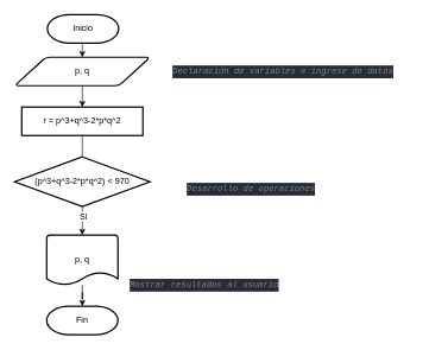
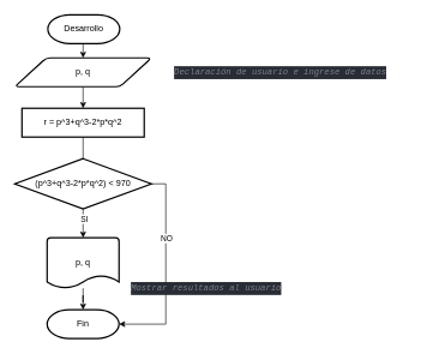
  <mxCell id="0" />
  <mxCell id="1" parent="0" />
  <mxCell id="2" style="edgeStyle=orthogonalEdgeStyle;rounded=0;orthogonalLoop=1;jettySize=auto;html=1;exitX=0.5;exitY=1;exitDx=0;exitDy=0;exitPerimeter=0;entryX=0.5;entryY=0;entryDx=0;entryDy=0;" edge="1" parent="1" source="3" target="5"><mxGeometry relative="1" as="geometry" /></mxCell>
- <mxCell id="3" value="Inicio" style="strokeWidth=2;html=1;shape=mxgraph.flowchart.terminator;whiteSpace=wrap;" vertex="1" parent="1"><mxGeometry x="66" y="20" width="100" height="40" as="geometry" /></mxCell>
+ <mxCell id="3" value="Desarrollo" style="strokeWidth=2;html=1;shape=mxgraph.flowchart.terminator;whiteSpace=wrap;" vertex="1" parent="1"><mxGeometry x="66" y="20" width="100" height="40" as="geometry" /></mxCell>
  <mxCell id="4" style="edgeStyle=orthogonalEdgeStyle;rounded=0;orthogonalLoop=1;jettySize=auto;html=1;exitX=0.5;exitY=1;exitDx=0;exitDy=0;entryX=0.5;entryY=0;entryDx=0;entryDy=0;" edge="1" parent="1" source="5" target="18"><mxGeometry relative="1" as="geometry"><mxPoint x="115" y="150" as="targetPoint" /></mxGeometry></mxCell>
  <mxCell id="5" value="p, q" style="shape=parallelogram;html=1;strokeWidth=2;perimeter=parallelogramPerimeter;whiteSpace=wrap;rounded=1;arcSize=12;size=0.23;" vertex="1" parent="1"><mxGeometry x="20" y="80" width="190" height="40" as="geometry" /></mxCell>
  <mxCell id="6" value="Fin" style="strokeWidth=2;html=1;shape=mxgraph.flowchart.terminator;whiteSpace=wrap;" vertex="1" parent="1"><mxGeometry x="65" y="430" width="100" height="40" as="geometry" /></mxCell>
  <mxCell id="7" style="edgeStyle=orthogonalEdgeStyle;rounded=0;orthogonalLoop=1;jettySize=auto;html=1;exitX=0.5;exitY=1;exitDx=0;exitDy=0;exitPerimeter=0;entryX=0.5;entryY=0;entryDx=0;entryDy=0;entryPerimeter=0;" edge="1" parent="1" source="11" target="16"><mxGeometry relative="1" as="geometry"><mxPoint x="-4" y="400" as="targetPoint" /></mxGeometry></mxCell>
  <mxCell id="8" value="SI" style="edgeLabel;html=1;align=center;verticalAlign=middle;resizable=0;points=[];" vertex="1" connectable="0" parent="7"><mxGeometry x="-0.349" y="1" relative="1" as="geometry"><mxPoint as="offset" /></mxGeometry></mxCell>
+ <mxCell id="9" style="edgeStyle=orthogonalEdgeStyle;rounded=0;orthogonalLoop=1;jettySize=auto;html=1;exitX=1;exitY=0.5;exitDx=0;exitDy=0;exitPerimeter=0;entryX=1;entryY=0.5;entryDx=0;entryDy=0;entryPerimeter=0;" edge="1" parent="1" source="11" target="6"><mxGeometry relative="1" as="geometry"><mxPoint x="222" y="425" as="targetPoint" /><Array as="points"><mxPoint x="230" y="255" /><mxPoint x="230" y="450" /></Array></mxGeometry></mxCell>
+ <mxCell id="10" value="NO" style="edgeLabel;html=1;align=center;verticalAlign=middle;resizable=0;points=[];" vertex="1" connectable="0" parent="9"><mxGeometry x="-0.323" relative="1" as="geometry"><mxPoint as="offset" /></mxGeometry></mxCell>
  <mxCell id="11" value="(p^3+q^3-2*p*q^2) &amp;lt; 970" style="strokeWidth=2;html=1;shape=mxgraph.flowchart.decision;whiteSpace=wrap;" vertex="1" parent="1"><mxGeometry x="20" y="220" width="190" height="70" as="geometry" /></mxCell>
  <mxCell id="12" value="&lt;div style=&quot;font-style: normal; font-variant-caps: normal; font-weight: normal; letter-spacing: normal; text-align: start; text-indent: 0px; text-transform: none; word-spacing: 0px; -webkit-text-stroke-width: 0px; text-decoration: none; color: rgb(171, 178, 191); background-color: rgb(40, 44, 52); font-family: &amp;quot;Fira Code&amp;quot;, &amp;quot;Menlo for Powerline&amp;quot;, Menlo, Monaco, &amp;quot;Courier New&amp;quot;, monospace; font-size: 12px; line-height: 18px;&quot;&gt;&lt;div&gt;&lt;span style=&quot;color: rgb(127, 132, 142); font-style: italic;&quot;&gt;Mostrar resultados al usuario&lt;/span&gt;&lt;/div&gt;&lt;/div&gt;" style="text;whiteSpace=wrap;html=1;" vertex="1" parent="1"><mxGeometry x="180" y="385" width="240" height="30" as="geometry" /></mxCell>
- <mxCell id="13" value="&lt;div style=&quot;font-style: normal; font-variant-caps: normal; font-weight: normal; letter-spacing: normal; text-align: start; text-indent: 0px; text-transform: none; word-spacing: 0px; -webkit-text-stroke-width: 0px; text-decoration: none; color: rgb(171, 178, 191); background-color: rgb(40, 44, 52); font-family: &amp;quot;Fira Code&amp;quot;, &amp;quot;Menlo for Powerline&amp;quot;, Menlo, Monaco, &amp;quot;Courier New&amp;quot;, monospace; font-size: 12px; line-height: 18px;&quot;&gt;&lt;div&gt;&lt;span style=&quot;color: rgb(127, 132, 142); font-style: italic;&quot;&gt;Desarrollo de operaciones&lt;/span&gt;&lt;/div&gt;&lt;/div&gt;" style="text;whiteSpace=wrap;html=1;" vertex="1" parent="1"><mxGeometry x="260" y="250" width="210" height="30" as="geometry" /></mxCell>
- <mxCell id="14" value="&lt;meta charset=&quot;utf-8&quot;&gt;&lt;div style=&quot;font-style: normal; font-variant-caps: normal; font-weight: normal; letter-spacing: normal; text-align: start; text-indent: 0px; text-transform: none; word-spacing: 0px; -webkit-text-stroke-width: 0px; text-decoration: none; color: rgb(171, 178, 191); background-color: rgb(40, 44, 52); font-family: &amp;quot;Fira Code&amp;quot;, &amp;quot;Menlo for Powerline&amp;quot;, Menlo, Monaco, &amp;quot;Courier New&amp;quot;, monospace; font-size: 12px; line-height: 18px;&quot;&gt;&lt;div&gt;&lt;span style=&quot;color: rgb(127, 132, 142); font-style: italic;&quot;&gt;Declaración de variables e ingrese de datos&lt;/span&gt;&lt;/div&gt;&lt;/div&gt;" style="text;whiteSpace=wrap;html=1;" vertex="1" parent="1"><mxGeometry x="240" y="85" width="340" height="30" as="geometry" /></mxCell>
+ <mxCell id="14" value="&lt;meta charset=&quot;utf-8&quot;&gt;&lt;div style=&quot;font-style: normal; font-variant-caps: normal; font-weight: normal; letter-spacing: normal; text-align: start; text-indent: 0px; text-transform: none; word-spacing: 0px; -webkit-text-stroke-width: 0px; text-decoration: none; color: rgb(171, 178, 191); background-color: rgb(40, 44, 52); font-family: &amp;quot;Fira Code&amp;quot;, &amp;quot;Menlo for Powerline&amp;quot;, Menlo, Monaco, &amp;quot;Courier New&amp;quot;, monospace; font-size: 12px; line-height: 18px;&quot;&gt;&lt;div&gt;&lt;span style=&quot;color: rgb(127, 132, 142); font-style: italic;&quot;&gt;Declaración de usuario e ingrese de datos&lt;/span&gt;&lt;/div&gt;&lt;/div&gt;" style="text;whiteSpace=wrap;html=1;" vertex="1" parent="1"><mxGeometry x="240" y="85" width="340" height="30" as="geometry" /></mxCell>
  <mxCell id="15" value="" style="edgeStyle=orthogonalEdgeStyle;rounded=0;orthogonalLoop=1;jettySize=auto;html=1;" edge="1" parent="1" source="16" target="6"><mxGeometry relative="1" as="geometry" /></mxCell>
  <mxCell id="16" value="p, q" style="strokeWidth=2;html=1;shape=mxgraph.flowchart.document2;whiteSpace=wrap;size=0.25;" vertex="1" parent="1"><mxGeometry x="65" y="330" width="100" height="70" as="geometry" /></mxCell>
  <mxCell id="17" style="edgeStyle=orthogonalEdgeStyle;rounded=0;orthogonalLoop=1;jettySize=auto;html=1;exitX=0.5;exitY=1;exitDx=0;exitDy=0;entryX=0.5;entryY=0;entryDx=0;entryDy=0;entryPerimeter=0;endArrow=none;" edge="1" parent="1" source="18" target="11"><mxGeometry relative="1" as="geometry" /></mxCell>
  <mxCell id="18" value="r =&amp;nbsp;p^3+q^3-2*p*q^2" style="whiteSpace=wrap;html=1;absoluteArcSize=1;arcSize=14;strokeWidth=2;rounded=0;" vertex="1" parent="1"><mxGeometry x="30" y="150" width="170" height="40" as="geometry" /></mxCell>
